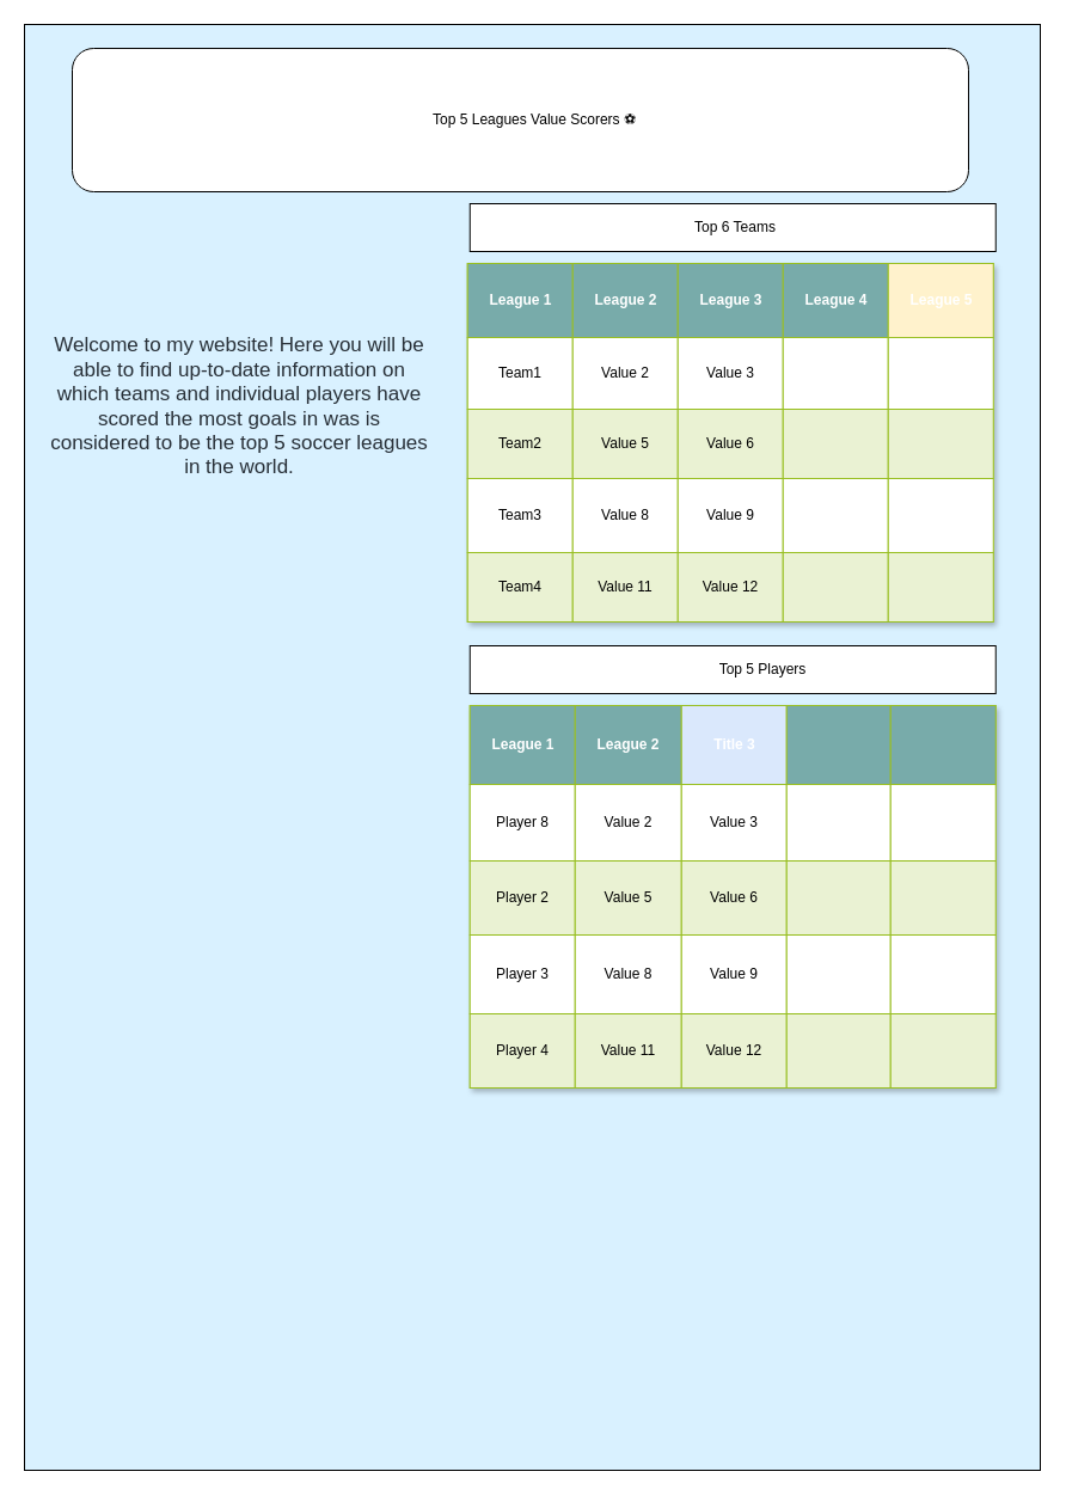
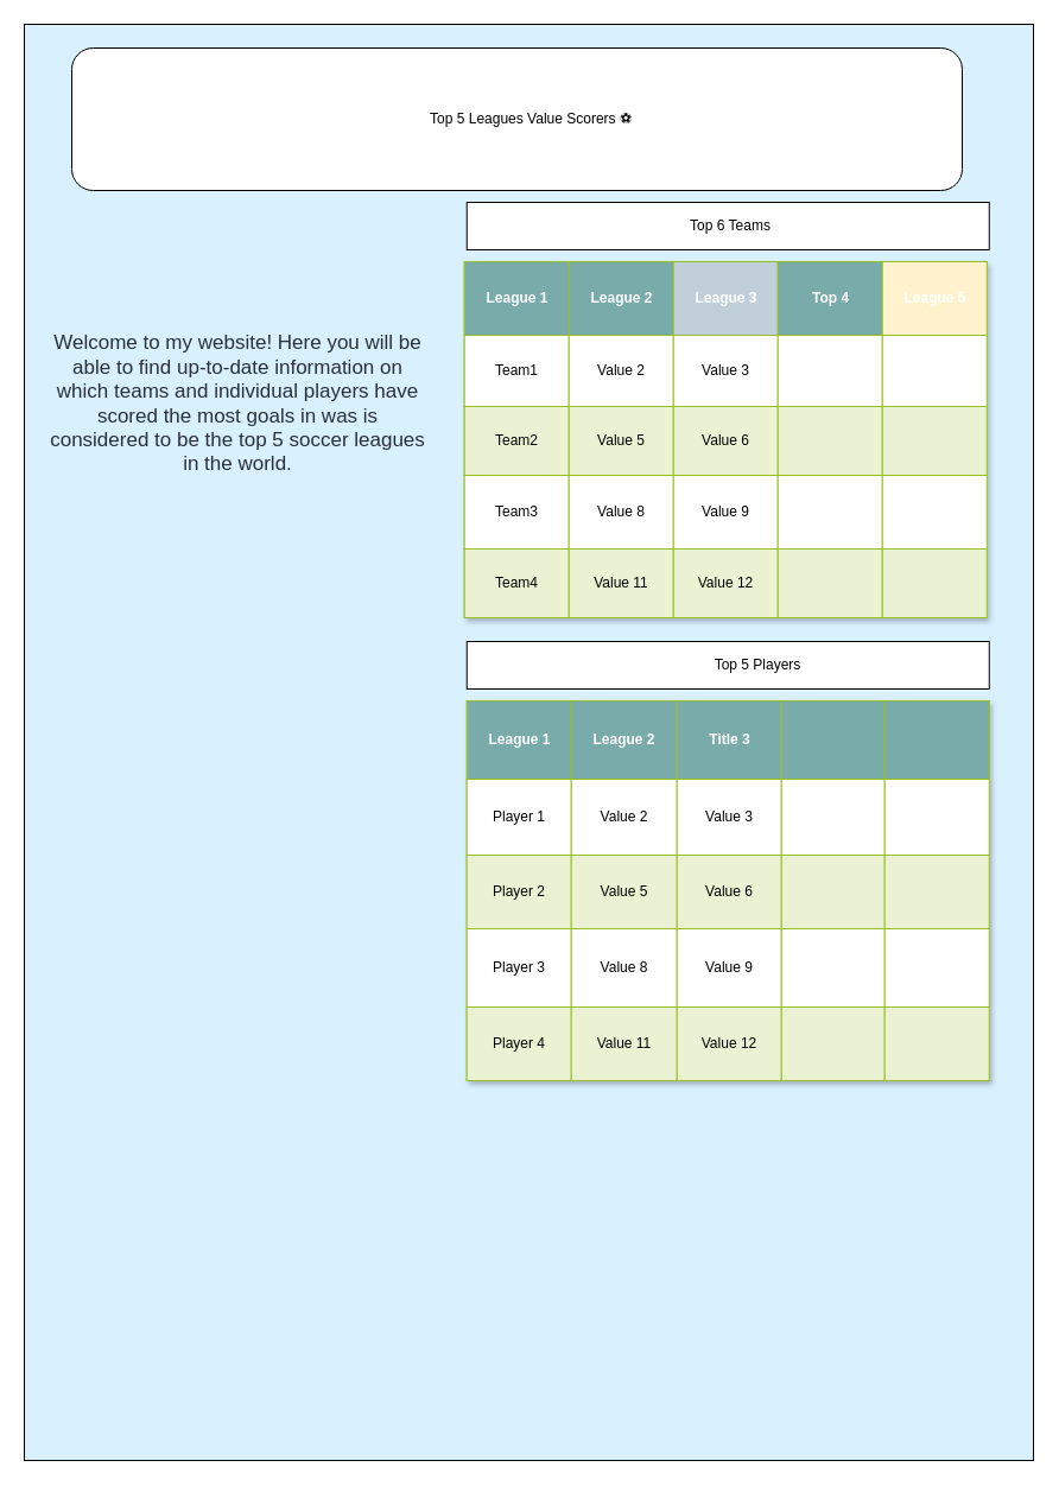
  <mxCell id="0" />
  <mxCell id="1" parent="0" />
  <mxCell id="2" value="" style="rounded=0;whiteSpace=wrap;html=1;fillColor=#D9F1FF;" vertex="1" parent="1"><mxGeometry width="850" height="1210" as="geometry" x="20" y="20" /></mxCell>
  <mxCell id="3" value="" style="rounded=1;whiteSpace=wrap;html=1;" parent="1" vertex="1"><mxGeometry x="60" y="40" width="750" height="120" as="geometry" /></mxCell>
  <mxCell id="4" value="Assets" style="childLayout=tableLayout;recursiveResize=0;strokeColor=#98bf21;fillColor=#c1cfda;shadow=1;textShadow=0;" vertex="1" parent="1"><mxGeometry x="390.75" y="220" width="440" height="300" as="geometry" /></mxCell>
  <mxCell id="5" style="shape=tableRow;horizontal=0;startSize=0;swimlaneHead=0;swimlaneBody=0;top=0;left=0;bottom=0;right=0;dropTarget=0;collapsible=0;recursiveResize=0;expand=0;fontStyle=0;strokeColor=inherit;fillColor=#ffffff;" vertex="1" parent="4"><mxGeometry width="440" height="62" as="geometry" /></mxCell>
  <mxCell id="6" value="League 1" style="connectable=0;recursiveResize=0;strokeColor=inherit;fillColor=#78abaa;align=center;fontStyle=1;fontColor=#FFFFFF;html=1;" vertex="1" parent="5"><mxGeometry width="88" height="62" as="geometry"><mxRectangle width="88" height="62" as="alternateBounds" /></mxGeometry></mxCell>
  <mxCell id="7" value="League 2" style="connectable=0;recursiveResize=0;strokeColor=inherit;fillColor=#78abaa;align=center;fontStyle=1;fontColor=#FFFFFF;html=1;" vertex="1" parent="5"><mxGeometry x="88" width="88" height="62" as="geometry"><mxRectangle width="88" height="62" as="alternateBounds" /></mxGeometry></mxCell>
- <mxCell id="8" value="League 3" style="connectable=0;recursiveResize=0;strokeColor=inherit;fillColor=#78abaa;align=center;fontStyle=1;fontColor=#FFFFFF;html=1;" vertex="1" parent="5"><mxGeometry x="176" width="88" height="62" as="geometry"><mxRectangle width="88" height="62" as="alternateBounds" /></mxGeometry></mxCell>
- <mxCell id="9" value="League 4" style="connectable=0;recursiveResize=0;strokeColor=inherit;fillColor=#78abaa;align=center;fontStyle=1;fontColor=#FFFFFF;html=1;" vertex="1" parent="5"><mxGeometry x="264" width="88" height="62" as="geometry"><mxRectangle width="88" height="62" as="alternateBounds" /></mxGeometry></mxCell>
+ <mxCell id="8" value="League 3" style="connectable=0;recursiveResize=0;strokeColor=inherit;fillColor=#c1cfda;align=center;fontStyle=1;fontColor=#FFFFFF;html=1;" vertex="1" parent="5"><mxGeometry x="176" width="88" height="62" as="geometry"><mxRectangle width="88" height="62" as="alternateBounds" /></mxGeometry></mxCell>
+ <mxCell id="9" value="Top 4" style="connectable=0;recursiveResize=0;strokeColor=inherit;fillColor=#78abaa;align=center;fontStyle=1;fontColor=#FFFFFF;html=1;" vertex="1" parent="5"><mxGeometry x="264" width="88" height="62" as="geometry"><mxRectangle width="88" height="62" as="alternateBounds" /></mxGeometry></mxCell>
  <mxCell id="10" value="League 5" style="connectable=0;recursiveResize=0;strokeColor=inherit;fillColor=#fff2cc;align=center;fontStyle=1;fontColor=#FFFFFF;html=1;" vertex="1" parent="5"><mxGeometry x="352" width="88" height="62" as="geometry"><mxRectangle width="88" height="62" as="alternateBounds" /></mxGeometry></mxCell>
  <mxCell id="11" value="" style="shape=tableRow;horizontal=0;startSize=0;swimlaneHead=0;swimlaneBody=0;top=0;left=0;bottom=0;right=0;dropTarget=0;collapsible=0;recursiveResize=0;expand=0;fontStyle=0;strokeColor=inherit;fillColor=#ffffff;" vertex="1" parent="4"><mxGeometry y="62" width="440" height="60" as="geometry" /></mxCell>
  <mxCell id="12" value="Team1" style="connectable=0;recursiveResize=0;strokeColor=inherit;fillColor=inherit;align=center;whiteSpace=wrap;html=1;" vertex="1" parent="11"><mxGeometry width="88" height="60" as="geometry"><mxRectangle width="88" height="60" as="alternateBounds" /></mxGeometry></mxCell>
  <mxCell id="13" value="Value 2" style="connectable=0;recursiveResize=0;strokeColor=inherit;fillColor=inherit;align=center;whiteSpace=wrap;html=1;" vertex="1" parent="11"><mxGeometry x="88" width="88" height="60" as="geometry"><mxRectangle width="88" height="60" as="alternateBounds" /></mxGeometry></mxCell>
  <mxCell id="14" value="Value 3" style="connectable=0;recursiveResize=0;strokeColor=inherit;fillColor=inherit;align=center;whiteSpace=wrap;html=1;" vertex="1" parent="11"><mxGeometry x="176" width="88" height="60" as="geometry"><mxRectangle width="88" height="60" as="alternateBounds" /></mxGeometry></mxCell>
  <mxCell id="15" style="connectable=0;recursiveResize=0;strokeColor=inherit;fillColor=inherit;align=center;whiteSpace=wrap;html=1;" vertex="1" parent="11"><mxGeometry x="264" width="88" height="60" as="geometry"><mxRectangle width="88" height="60" as="alternateBounds" /></mxGeometry></mxCell>
  <mxCell id="16" style="connectable=0;recursiveResize=0;strokeColor=inherit;fillColor=inherit;align=center;whiteSpace=wrap;html=1;" vertex="1" parent="11"><mxGeometry x="352" width="88" height="60" as="geometry"><mxRectangle width="88" height="60" as="alternateBounds" /></mxGeometry></mxCell>
  <mxCell id="17" value="" style="shape=tableRow;horizontal=0;startSize=0;swimlaneHead=0;swimlaneBody=0;top=0;left=0;bottom=0;right=0;dropTarget=0;collapsible=0;recursiveResize=0;expand=0;fontStyle=1;strokeColor=inherit;fillColor=#EAF2D3;" vertex="1" parent="4"><mxGeometry y="122" width="440" height="58" as="geometry" /></mxCell>
  <mxCell id="18" value="Team2" style="connectable=0;recursiveResize=0;strokeColor=inherit;fillColor=inherit;whiteSpace=wrap;html=1;" vertex="1" parent="17"><mxGeometry width="88" height="58" as="geometry"><mxRectangle width="88" height="58" as="alternateBounds" /></mxGeometry></mxCell>
  <mxCell id="19" value="Value 5" style="connectable=0;recursiveResize=0;strokeColor=inherit;fillColor=inherit;whiteSpace=wrap;html=1;" vertex="1" parent="17"><mxGeometry x="88" width="88" height="58" as="geometry"><mxRectangle width="88" height="58" as="alternateBounds" /></mxGeometry></mxCell>
  <mxCell id="20" value="Value 6" style="connectable=0;recursiveResize=0;strokeColor=inherit;fillColor=inherit;whiteSpace=wrap;html=1;" vertex="1" parent="17"><mxGeometry x="176" width="88" height="58" as="geometry"><mxRectangle width="88" height="58" as="alternateBounds" /></mxGeometry></mxCell>
  <mxCell id="21" style="connectable=0;recursiveResize=0;strokeColor=inherit;fillColor=inherit;whiteSpace=wrap;html=1;" vertex="1" parent="17"><mxGeometry x="264" width="88" height="58" as="geometry"><mxRectangle width="88" height="58" as="alternateBounds" /></mxGeometry></mxCell>
  <mxCell id="22" style="connectable=0;recursiveResize=0;strokeColor=inherit;fillColor=inherit;whiteSpace=wrap;html=1;" vertex="1" parent="17"><mxGeometry x="352" width="88" height="58" as="geometry"><mxRectangle width="88" height="58" as="alternateBounds" /></mxGeometry></mxCell>
  <mxCell id="23" value="" style="shape=tableRow;horizontal=0;startSize=0;swimlaneHead=0;swimlaneBody=0;top=0;left=0;bottom=0;right=0;dropTarget=0;collapsible=0;recursiveResize=0;expand=0;fontStyle=0;strokeColor=inherit;fillColor=#ffffff;" vertex="1" parent="4"><mxGeometry y="180" width="440" height="62" as="geometry" /></mxCell>
  <mxCell id="24" value="Team3" style="connectable=0;recursiveResize=0;strokeColor=inherit;fillColor=inherit;fontStyle=0;align=center;whiteSpace=wrap;html=1;" vertex="1" parent="23"><mxGeometry width="88" height="62" as="geometry"><mxRectangle width="88" height="62" as="alternateBounds" /></mxGeometry></mxCell>
  <mxCell id="25" value="Value 8" style="connectable=0;recursiveResize=0;strokeColor=inherit;fillColor=inherit;fontStyle=0;align=center;whiteSpace=wrap;html=1;" vertex="1" parent="23"><mxGeometry x="88" width="88" height="62" as="geometry"><mxRectangle width="88" height="62" as="alternateBounds" /></mxGeometry></mxCell>
  <mxCell id="26" value="Value 9" style="connectable=0;recursiveResize=0;strokeColor=inherit;fillColor=inherit;fontStyle=0;align=center;whiteSpace=wrap;html=1;" vertex="1" parent="23"><mxGeometry x="176" width="88" height="62" as="geometry"><mxRectangle width="88" height="62" as="alternateBounds" /></mxGeometry></mxCell>
  <mxCell id="27" style="connectable=0;recursiveResize=0;strokeColor=inherit;fillColor=inherit;fontStyle=0;align=center;whiteSpace=wrap;html=1;" vertex="1" parent="23"><mxGeometry x="264" width="88" height="62" as="geometry"><mxRectangle width="88" height="62" as="alternateBounds" /></mxGeometry></mxCell>
  <mxCell id="28" style="connectable=0;recursiveResize=0;strokeColor=inherit;fillColor=inherit;fontStyle=0;align=center;whiteSpace=wrap;html=1;" vertex="1" parent="23"><mxGeometry x="352" width="88" height="62" as="geometry"><mxRectangle width="88" height="62" as="alternateBounds" /></mxGeometry></mxCell>
  <mxCell id="29" value="" style="shape=tableRow;horizontal=0;startSize=0;swimlaneHead=0;swimlaneBody=0;top=0;left=0;bottom=0;right=0;dropTarget=0;collapsible=0;recursiveResize=0;expand=0;fontStyle=1;strokeColor=inherit;fillColor=#EAF2D3;" vertex="1" parent="4"><mxGeometry y="242" width="440" height="58" as="geometry" /></mxCell>
  <mxCell id="30" value="Team4" style="connectable=0;recursiveResize=0;strokeColor=inherit;fillColor=inherit;whiteSpace=wrap;html=1;" vertex="1" parent="29"><mxGeometry width="88" height="58" as="geometry"><mxRectangle width="88" height="58" as="alternateBounds" /></mxGeometry></mxCell>
  <mxCell id="31" value="Value 11" style="connectable=0;recursiveResize=0;strokeColor=inherit;fillColor=inherit;whiteSpace=wrap;html=1;" vertex="1" parent="29"><mxGeometry x="88" width="88" height="58" as="geometry"><mxRectangle width="88" height="58" as="alternateBounds" /></mxGeometry></mxCell>
  <mxCell id="32" value="Value 12" style="connectable=0;recursiveResize=0;strokeColor=inherit;fillColor=inherit;whiteSpace=wrap;html=1;" vertex="1" parent="29"><mxGeometry x="176" width="88" height="58" as="geometry"><mxRectangle width="88" height="58" as="alternateBounds" /></mxGeometry></mxCell>
  <mxCell id="33" style="connectable=0;recursiveResize=0;strokeColor=inherit;fillColor=inherit;whiteSpace=wrap;html=1;" vertex="1" parent="29"><mxGeometry x="264" width="88" height="58" as="geometry"><mxRectangle width="88" height="58" as="alternateBounds" /></mxGeometry></mxCell>
  <mxCell id="34" style="connectable=0;recursiveResize=0;strokeColor=inherit;fillColor=inherit;whiteSpace=wrap;html=1;" vertex="1" parent="29"><mxGeometry x="352" width="88" height="58" as="geometry"><mxRectangle width="88" height="58" as="alternateBounds" /></mxGeometry></mxCell>
  <mxCell id="35" value="&amp;nbsp;Top 5 Leagues Value Scorers ⚽" style="text;html=1;align=center;verticalAlign=middle;whiteSpace=wrap;rounded=0;" vertex="1" parent="1"><mxGeometry x="322.25" y="58.13" width="246.5" height="83.75" as="geometry" /></mxCell>
  <mxCell id="36" value="&lt;font style=&quot;font-size: 17px;&quot;&gt;Welcome to my website! Here you will be able to find up-to-date information on which teams and individual players have scored the most goals in was is considered to be the top 5 soccer leagues in the world. &lt;/font&gt;" style="text;html=1;align=center;verticalAlign=middle;whiteSpace=wrap;rounded=0;fontColor=#283038;" vertex="1" parent="1"><mxGeometry x="40" y="170" width="320" height="340" as="geometry" /></mxCell>
  <mxCell id="37" value="Assets" style="childLayout=tableLayout;recursiveResize=0;strokeColor=#98bf21;fillColor=#A7C942;shadow=1;" vertex="1" parent="1"><mxGeometry x="392.75" y="590" width="440" height="320" as="geometry" /></mxCell>
  <mxCell id="38" style="shape=tableRow;horizontal=0;startSize=0;swimlaneHead=0;swimlaneBody=0;top=0;left=0;bottom=0;right=0;dropTarget=0;collapsible=0;recursiveResize=0;expand=0;fontStyle=0;strokeColor=inherit;fillColor=#ffffff;" vertex="1" parent="37"><mxGeometry width="440" height="66" as="geometry" /></mxCell>
  <mxCell id="39" value="League 1" style="connectable=0;recursiveResize=0;strokeColor=inherit;fillColor=#78abaa;align=center;fontStyle=1;fontColor=#FFFFFF;html=1;" vertex="1" parent="38"><mxGeometry width="88" height="66" as="geometry"><mxRectangle width="88" height="66" as="alternateBounds" /></mxGeometry></mxCell>
  <mxCell id="40" value="League 2" style="connectable=0;recursiveResize=0;strokeColor=inherit;fillColor=#78abaa;align=center;fontStyle=1;fontColor=#FFFFFF;html=1;" vertex="1" parent="38"><mxGeometry x="88" width="89" height="66" as="geometry"><mxRectangle width="89" height="66" as="alternateBounds" /></mxGeometry></mxCell>
- <mxCell id="41" value="Title 3" style="connectable=0;recursiveResize=0;strokeColor=inherit;fillColor=#dae8fc;align=center;fontStyle=1;fontColor=#FFFFFF;html=1;" vertex="1" parent="38"><mxGeometry x="177" width="88" height="66" as="geometry"><mxRectangle width="88" height="66" as="alternateBounds" /></mxGeometry></mxCell>
+ <mxCell id="41" value="Title 3" style="connectable=0;recursiveResize=0;strokeColor=inherit;fillColor=#78abaa;align=center;fontStyle=1;fontColor=#FFFFFF;html=1;" vertex="1" parent="38"><mxGeometry x="177" width="88" height="66" as="geometry"><mxRectangle width="88" height="66" as="alternateBounds" /></mxGeometry></mxCell>
  <mxCell id="42" style="connectable=0;recursiveResize=0;strokeColor=inherit;fillColor=#78abaa;align=center;fontStyle=1;fontColor=#FFFFFF;html=1;" vertex="1" parent="38"><mxGeometry x="265" width="87" height="66" as="geometry"><mxRectangle width="87" height="66" as="alternateBounds" /></mxGeometry></mxCell>
  <mxCell id="43" style="connectable=0;recursiveResize=0;strokeColor=inherit;fillColor=#78ABAA;align=center;fontStyle=1;fontColor=#FFFFFF;html=1;" vertex="1" parent="38"><mxGeometry x="352" width="88" height="66" as="geometry"><mxRectangle width="88" height="66" as="alternateBounds" /></mxGeometry></mxCell>
  <mxCell id="44" value="" style="shape=tableRow;horizontal=0;startSize=0;swimlaneHead=0;swimlaneBody=0;top=0;left=0;bottom=0;right=0;dropTarget=0;collapsible=0;recursiveResize=0;expand=0;fontStyle=0;strokeColor=inherit;fillColor=#ffffff;" vertex="1" parent="37"><mxGeometry y="66" width="440" height="64" as="geometry" /></mxCell>
- <mxCell id="45" value="Player 8" style="connectable=0;recursiveResize=0;strokeColor=inherit;fillColor=inherit;align=center;whiteSpace=wrap;html=1;" vertex="1" parent="44"><mxGeometry width="88" height="64" as="geometry"><mxRectangle width="88" height="64" as="alternateBounds" /></mxGeometry></mxCell>
+ <mxCell id="45" value="Player 1" style="connectable=0;recursiveResize=0;strokeColor=inherit;fillColor=inherit;align=center;whiteSpace=wrap;html=1;" vertex="1" parent="44"><mxGeometry width="88" height="64" as="geometry"><mxRectangle width="88" height="64" as="alternateBounds" /></mxGeometry></mxCell>
  <mxCell id="46" value="Value 2" style="connectable=0;recursiveResize=0;strokeColor=inherit;fillColor=inherit;align=center;whiteSpace=wrap;html=1;" vertex="1" parent="44"><mxGeometry x="88" width="89" height="64" as="geometry"><mxRectangle width="89" height="64" as="alternateBounds" /></mxGeometry></mxCell>
  <mxCell id="47" value="Value 3" style="connectable=0;recursiveResize=0;strokeColor=inherit;fillColor=inherit;align=center;whiteSpace=wrap;html=1;" vertex="1" parent="44"><mxGeometry x="177" width="88" height="64" as="geometry"><mxRectangle width="88" height="64" as="alternateBounds" /></mxGeometry></mxCell>
  <mxCell id="48" style="connectable=0;recursiveResize=0;strokeColor=inherit;fillColor=inherit;align=center;whiteSpace=wrap;html=1;" vertex="1" parent="44"><mxGeometry x="265" width="87" height="64" as="geometry"><mxRectangle width="87" height="64" as="alternateBounds" /></mxGeometry></mxCell>
  <mxCell id="49" style="connectable=0;recursiveResize=0;strokeColor=inherit;fillColor=inherit;align=center;whiteSpace=wrap;html=1;" vertex="1" parent="44"><mxGeometry x="352" width="88" height="64" as="geometry"><mxRectangle width="88" height="64" as="alternateBounds" /></mxGeometry></mxCell>
  <mxCell id="50" value="" style="shape=tableRow;horizontal=0;startSize=0;swimlaneHead=0;swimlaneBody=0;top=0;left=0;bottom=0;right=0;dropTarget=0;collapsible=0;recursiveResize=0;expand=0;fontStyle=1;strokeColor=inherit;fillColor=#EAF2D3;" vertex="1" parent="37"><mxGeometry y="130" width="440" height="62" as="geometry" /></mxCell>
  <mxCell id="51" value="Player 2" style="connectable=0;recursiveResize=0;strokeColor=inherit;fillColor=inherit;whiteSpace=wrap;html=1;" vertex="1" parent="50"><mxGeometry width="88" height="62" as="geometry"><mxRectangle width="88" height="62" as="alternateBounds" /></mxGeometry></mxCell>
  <mxCell id="52" value="Value 5" style="connectable=0;recursiveResize=0;strokeColor=inherit;fillColor=inherit;whiteSpace=wrap;html=1;" vertex="1" parent="50"><mxGeometry x="88" width="89" height="62" as="geometry"><mxRectangle width="89" height="62" as="alternateBounds" /></mxGeometry></mxCell>
  <mxCell id="53" value="Value 6" style="connectable=0;recursiveResize=0;strokeColor=inherit;fillColor=inherit;whiteSpace=wrap;html=1;" vertex="1" parent="50"><mxGeometry x="177" width="88" height="62" as="geometry"><mxRectangle width="88" height="62" as="alternateBounds" /></mxGeometry></mxCell>
  <mxCell id="54" style="connectable=0;recursiveResize=0;strokeColor=inherit;fillColor=inherit;whiteSpace=wrap;html=1;" vertex="1" parent="50"><mxGeometry x="265" width="87" height="62" as="geometry"><mxRectangle width="87" height="62" as="alternateBounds" /></mxGeometry></mxCell>
  <mxCell id="55" style="connectable=0;recursiveResize=0;strokeColor=inherit;fillColor=inherit;whiteSpace=wrap;html=1;" vertex="1" parent="50"><mxGeometry x="352" width="88" height="62" as="geometry"><mxRectangle width="88" height="62" as="alternateBounds" /></mxGeometry></mxCell>
  <mxCell id="56" value="" style="shape=tableRow;horizontal=0;startSize=0;swimlaneHead=0;swimlaneBody=0;top=0;left=0;bottom=0;right=0;dropTarget=0;collapsible=0;recursiveResize=0;expand=0;fontStyle=0;strokeColor=inherit;fillColor=#ffffff;" vertex="1" parent="37"><mxGeometry y="192" width="440" height="66" as="geometry" /></mxCell>
  <mxCell id="57" value="Player 3" style="connectable=0;recursiveResize=0;strokeColor=inherit;fillColor=inherit;fontStyle=0;align=center;whiteSpace=wrap;html=1;" vertex="1" parent="56"><mxGeometry width="88" height="66" as="geometry"><mxRectangle width="88" height="66" as="alternateBounds" /></mxGeometry></mxCell>
  <mxCell id="58" value="Value 8" style="connectable=0;recursiveResize=0;strokeColor=inherit;fillColor=inherit;fontStyle=0;align=center;whiteSpace=wrap;html=1;" vertex="1" parent="56"><mxGeometry x="88" width="89" height="66" as="geometry"><mxRectangle width="89" height="66" as="alternateBounds" /></mxGeometry></mxCell>
  <mxCell id="59" value="Value 9" style="connectable=0;recursiveResize=0;strokeColor=inherit;fillColor=inherit;fontStyle=0;align=center;whiteSpace=wrap;html=1;" vertex="1" parent="56"><mxGeometry x="177" width="88" height="66" as="geometry"><mxRectangle width="88" height="66" as="alternateBounds" /></mxGeometry></mxCell>
  <mxCell id="60" style="connectable=0;recursiveResize=0;strokeColor=inherit;fillColor=inherit;fontStyle=0;align=center;whiteSpace=wrap;html=1;" vertex="1" parent="56"><mxGeometry x="265" width="87" height="66" as="geometry"><mxRectangle width="87" height="66" as="alternateBounds" /></mxGeometry></mxCell>
  <mxCell id="61" style="connectable=0;recursiveResize=0;strokeColor=inherit;fillColor=inherit;fontStyle=0;align=center;whiteSpace=wrap;html=1;" vertex="1" parent="56"><mxGeometry x="352" width="88" height="66" as="geometry"><mxRectangle width="88" height="66" as="alternateBounds" /></mxGeometry></mxCell>
  <mxCell id="62" value="" style="shape=tableRow;horizontal=0;startSize=0;swimlaneHead=0;swimlaneBody=0;top=0;left=0;bottom=0;right=0;dropTarget=0;collapsible=0;recursiveResize=0;expand=0;fontStyle=1;strokeColor=inherit;fillColor=#EAF2D3;" vertex="1" parent="37"><mxGeometry y="258" width="440" height="62" as="geometry" /></mxCell>
  <mxCell id="63" value="Player 4" style="connectable=0;recursiveResize=0;strokeColor=inherit;fillColor=inherit;whiteSpace=wrap;html=1;" vertex="1" parent="62"><mxGeometry width="88" height="62" as="geometry"><mxRectangle width="88" height="62" as="alternateBounds" /></mxGeometry></mxCell>
  <mxCell id="64" value="Value 11" style="connectable=0;recursiveResize=0;strokeColor=inherit;fillColor=inherit;whiteSpace=wrap;html=1;" vertex="1" parent="62"><mxGeometry x="88" width="89" height="62" as="geometry"><mxRectangle width="89" height="62" as="alternateBounds" /></mxGeometry></mxCell>
  <mxCell id="65" value="Value 12" style="connectable=0;recursiveResize=0;strokeColor=inherit;fillColor=inherit;whiteSpace=wrap;html=1;" vertex="1" parent="62"><mxGeometry x="177" width="88" height="62" as="geometry"><mxRectangle width="88" height="62" as="alternateBounds" /></mxGeometry></mxCell>
  <mxCell id="66" style="connectable=0;recursiveResize=0;strokeColor=inherit;fillColor=inherit;whiteSpace=wrap;html=1;" vertex="1" parent="62"><mxGeometry x="265" width="87" height="62" as="geometry"><mxRectangle width="87" height="62" as="alternateBounds" /></mxGeometry></mxCell>
  <mxCell id="67" style="connectable=0;recursiveResize=0;strokeColor=inherit;fillColor=inherit;whiteSpace=wrap;html=1;" vertex="1" parent="62"><mxGeometry x="352" width="88" height="62" as="geometry"><mxRectangle width="88" height="62" as="alternateBounds" /></mxGeometry></mxCell>
  <mxCell id="68" value="" style="rounded=0;whiteSpace=wrap;html=1;" vertex="1" parent="1"><mxGeometry x="392.75" y="170" width="440" height="40" as="geometry" /></mxCell>
  <mxCell id="69" value="Top 6 Teams" style="text;html=1;align=center;verticalAlign=middle;whiteSpace=wrap;rounded=0;" vertex="1" parent="1"><mxGeometry x="450" y="175" width="330" height="30" as="geometry" /></mxCell>
  <mxCell id="70" value="" style="rounded=0;whiteSpace=wrap;html=1;" vertex="1" parent="1"><mxGeometry x="392.75" y="540" width="440" height="40" as="geometry" /></mxCell>
  <mxCell id="71" value="Top 5 Players" style="text;html=1;align=center;verticalAlign=middle;whiteSpace=wrap;rounded=0;" vertex="1" parent="1"><mxGeometry x="497.75" y="545" width="280" height="30" as="geometry" /></mxCell>
